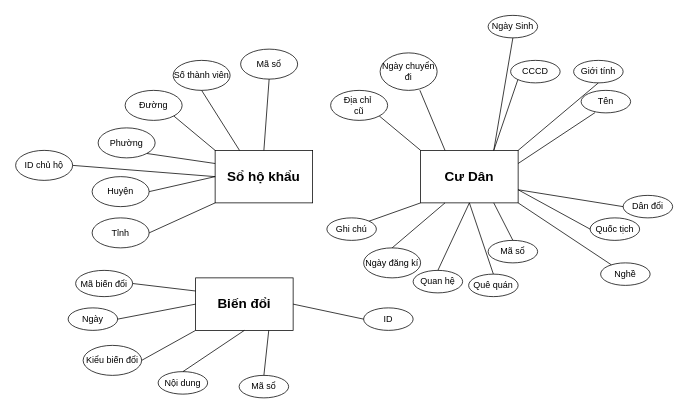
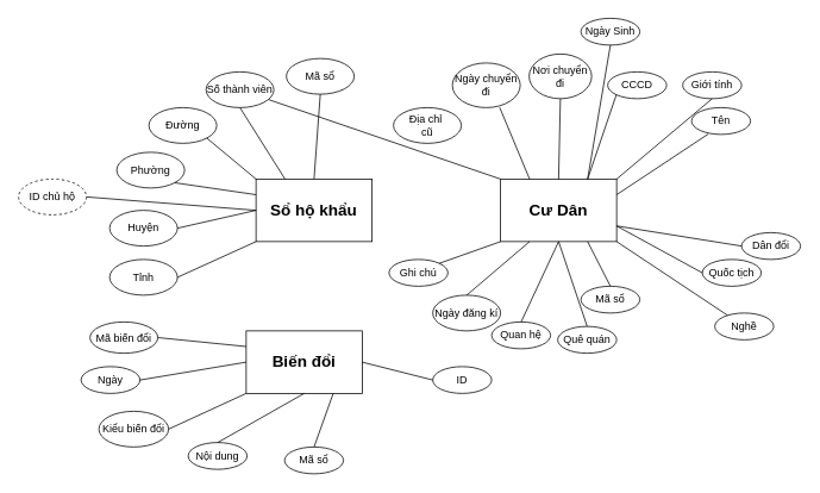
  <mxCell id="0" />
  <mxCell id="1" parent="0" />
  <mxCell id="2" value="&lt;font style=&quot;font-size: 18px;&quot;&gt;&lt;b&gt;Cư Dân&lt;/b&gt;&lt;/font&gt;" style="rounded=0;whiteSpace=wrap;html=1;" vertex="1" parent="1"><mxGeometry x="560" y="200" width="130" height="70" as="geometry" /></mxCell>
+ <mxCell id="3" value="Nơi chuyển đi" style="ellipse;whiteSpace=wrap;html=1;" vertex="1" parent="1"><mxGeometry x="592" y="60" width="70" height="50" as="geometry" /></mxCell>
  <mxCell id="4" value="CCCD" style="ellipse;whiteSpace=wrap;html=1;" vertex="1" parent="1"><mxGeometry x="680" y="80" width="66" height="30" as="geometry" /></mxCell>
  <mxCell id="5" value="Ngày chuyển đi" style="ellipse;whiteSpace=wrap;html=1;" vertex="1" parent="1"><mxGeometry x="506" y="70" width="76" height="50" as="geometry" /></mxCell>
  <mxCell id="6" value="Tên" style="ellipse;whiteSpace=wrap;html=1;" vertex="1" parent="1"><mxGeometry x="774" y="120" width="66" height="30" as="geometry" /></mxCell>
  <mxCell id="7" value="Địa chỉ&amp;nbsp;&lt;br&gt;cũ" style="ellipse;whiteSpace=wrap;html=1;" vertex="1" parent="1"><mxGeometry x="440" y="120" width="76" height="40" as="geometry" /></mxCell>
  <mxCell id="8" value="Ngày đăng kí" style="ellipse;whiteSpace=wrap;html=1;" vertex="1" parent="1"><mxGeometry x="484" y="330" width="76" height="40" as="geometry" /></mxCell>
  <mxCell id="9" value="Quê quán" style="ellipse;whiteSpace=wrap;html=1;" vertex="1" parent="1"><mxGeometry x="624" y="365" width="66" height="30" as="geometry" /></mxCell>
  <mxCell id="10" value="Quan hệ" style="ellipse;whiteSpace=wrap;html=1;" vertex="1" parent="1"><mxGeometry x="550" y="360" width="66" height="30" as="geometry" /></mxCell>
  <mxCell id="11" value="Dân đổi" style="ellipse;whiteSpace=wrap;html=1;" vertex="1" parent="1"><mxGeometry x="830" y="260" width="66" height="30" as="geometry" /></mxCell>
  <mxCell id="12" value="Giới tính" style="ellipse;whiteSpace=wrap;html=1;" vertex="1" parent="1"><mxGeometry x="764" y="80" width="66" height="30" as="geometry" /></mxCell>
  <mxCell id="13" value="Quốc tịch" style="ellipse;whiteSpace=wrap;html=1;" vertex="1" parent="1"><mxGeometry x="786" y="290" width="66" height="30" as="geometry" /></mxCell>
  <mxCell id="14" value="Ngày Sinh" style="ellipse;whiteSpace=wrap;html=1;" vertex="1" parent="1"><mxGeometry x="650" y="20" width="66" height="30" as="geometry" /></mxCell>
  <mxCell id="15" value="Ghi chú" style="ellipse;whiteSpace=wrap;html=1;" vertex="1" parent="1"><mxGeometry x="435" y="290" width="66" height="30" as="geometry" /></mxCell>
  <mxCell id="16" value="Mã biến đổi" style="ellipse;whiteSpace=wrap;html=1;" vertex="1" parent="1"><mxGeometry x="100" y="360" width="76" height="35" as="geometry" /></mxCell>
  <mxCell id="17" value="Mã sổ" style="ellipse;whiteSpace=wrap;html=1;" vertex="1" parent="1"><mxGeometry x="650" y="320" width="66" height="30" as="geometry" /></mxCell>
  <mxCell id="18" value="Nghề" style="ellipse;whiteSpace=wrap;html=1;" vertex="1" parent="1"><mxGeometry x="800" y="350" width="66" height="30" as="geometry" /></mxCell>
- <mxCell id="19" value="" style="endArrow=none;html=1;rounded=0;fontSize=18;exitX=0;exitY=0;exitDx=0;exitDy=0;entryX=1;entryY=1;entryDx=0;entryDy=0;" edge="1" parent="1" source="2" target="7"><mxGeometry width="50" height="50" relative="1" as="geometry"><mxPoint x="550" y="130" as="sourcePoint" /><mxPoint x="510" y="170" as="targetPoint" /></mxGeometry></mxCell>
+ <mxCell id="19" value="" style="endArrow=none;html=1;rounded=0;fontSize=18;exitX=0;exitY=0;exitDx=0;exitDy=0;" edge="1" parent="1" source="2" target="41"><mxGeometry width="50" height="50" relative="1" as="geometry"><mxPoint x="550" y="130" as="sourcePoint" /><mxPoint x="510" y="170" as="targetPoint" /></mxGeometry></mxCell>
+ <mxCell id="20" value="" style="endArrow=none;html=1;rounded=0;fontSize=18;exitX=0.5;exitY=0;exitDx=0;exitDy=0;entryX=0.5;entryY=1;entryDx=0;entryDy=0;" edge="1" parent="1" source="2" target="3"><mxGeometry width="50" height="50" relative="1" as="geometry"><mxPoint x="550" y="130" as="sourcePoint" /><mxPoint x="600" y="80" as="targetPoint" /></mxGeometry></mxCell>
  <mxCell id="21" value="" style="endArrow=none;html=1;rounded=0;fontSize=18;entryX=0.697;entryY=0.996;entryDx=0;entryDy=0;entryPerimeter=0;exitX=0.25;exitY=0;exitDx=0;exitDy=0;" edge="1" parent="1" source="2" target="5"><mxGeometry width="50" height="50" relative="1" as="geometry"><mxPoint x="550" y="130" as="sourcePoint" /><mxPoint x="600" y="80" as="targetPoint" /></mxGeometry></mxCell>
  <mxCell id="22" value="" style="endArrow=none;html=1;rounded=0;fontSize=18;entryX=0.5;entryY=1;entryDx=0;entryDy=0;exitX=0.75;exitY=0;exitDx=0;exitDy=0;" edge="1" parent="1" source="2" target="14"><mxGeometry width="50" height="50" relative="1" as="geometry"><mxPoint x="550" y="130" as="sourcePoint" /><mxPoint x="600" y="80" as="targetPoint" /></mxGeometry></mxCell>
  <mxCell id="23" value="" style="endArrow=none;html=1;rounded=0;fontSize=18;entryX=0;entryY=1;entryDx=0;entryDy=0;exitX=0.75;exitY=0;exitDx=0;exitDy=0;" edge="1" parent="1" source="2" target="4"><mxGeometry width="50" height="50" relative="1" as="geometry"><mxPoint x="550" y="130" as="sourcePoint" /><mxPoint x="600" y="80" as="targetPoint" /></mxGeometry></mxCell>
  <mxCell id="24" value="" style="endArrow=none;html=1;rounded=0;fontSize=18;exitX=1;exitY=0;exitDx=0;exitDy=0;entryX=0.5;entryY=1;entryDx=0;entryDy=0;" edge="1" parent="1" source="2" target="12"><mxGeometry width="50" height="50" relative="1" as="geometry"><mxPoint x="750" y="100" as="sourcePoint" /><mxPoint x="800" y="50" as="targetPoint" /></mxGeometry></mxCell>
  <mxCell id="25" value="" style="endArrow=none;html=1;rounded=0;fontSize=18;exitX=1;exitY=0.25;exitDx=0;exitDy=0;entryX=0.282;entryY=0.987;entryDx=0;entryDy=0;entryPerimeter=0;" edge="1" parent="1" source="2" target="6"><mxGeometry width="50" height="50" relative="1" as="geometry"><mxPoint x="790" y="130" as="sourcePoint" /><mxPoint x="840" y="80" as="targetPoint" /></mxGeometry></mxCell>
  <mxCell id="26" value="" style="endArrow=none;html=1;rounded=0;fontSize=18;entryX=0;entryY=1;entryDx=0;entryDy=0;exitX=1;exitY=0;exitDx=0;exitDy=0;" edge="1" parent="1" source="15" target="2"><mxGeometry width="50" height="50" relative="1" as="geometry"><mxPoint x="550" y="330" as="sourcePoint" /><mxPoint x="600" y="280" as="targetPoint" /></mxGeometry></mxCell>
  <mxCell id="27" value="" style="endArrow=none;html=1;rounded=0;fontSize=18;entryX=0.25;entryY=1;entryDx=0;entryDy=0;exitX=0.5;exitY=0;exitDx=0;exitDy=0;" edge="1" parent="1" source="8" target="2"><mxGeometry width="50" height="50" relative="1" as="geometry"><mxPoint x="550" y="330" as="sourcePoint" /><mxPoint x="600" y="280" as="targetPoint" /></mxGeometry></mxCell>
  <mxCell id="28" value="" style="endArrow=none;html=1;rounded=0;fontSize=18;entryX=0.5;entryY=1;entryDx=0;entryDy=0;exitX=0.5;exitY=0;exitDx=0;exitDy=0;" edge="1" parent="1" source="10" target="2"><mxGeometry width="50" height="50" relative="1" as="geometry"><mxPoint x="550" y="330" as="sourcePoint" /><mxPoint x="600" y="280" as="targetPoint" /></mxGeometry></mxCell>
  <mxCell id="29" value="" style="endArrow=none;html=1;rounded=0;fontSize=18;entryX=0.5;entryY=1;entryDx=0;entryDy=0;exitX=0.5;exitY=0;exitDx=0;exitDy=0;" edge="1" parent="1" source="9" target="2"><mxGeometry width="50" height="50" relative="1" as="geometry"><mxPoint x="550" y="330" as="sourcePoint" /><mxPoint x="600" y="280" as="targetPoint" /></mxGeometry></mxCell>
  <mxCell id="30" value="" style="endArrow=none;html=1;rounded=0;fontSize=18;entryX=0.75;entryY=1;entryDx=0;entryDy=0;exitX=0.5;exitY=0;exitDx=0;exitDy=0;" edge="1" parent="1" source="17" target="2"><mxGeometry width="50" height="50" relative="1" as="geometry"><mxPoint x="550" y="330" as="sourcePoint" /><mxPoint x="600" y="280" as="targetPoint" /></mxGeometry></mxCell>
  <mxCell id="31" value="" style="endArrow=none;html=1;rounded=0;fontSize=18;entryX=1;entryY=0.75;entryDx=0;entryDy=0;exitX=0;exitY=0.5;exitDx=0;exitDy=0;" edge="1" parent="1" source="13" target="2"><mxGeometry width="50" height="50" relative="1" as="geometry"><mxPoint x="550" y="330" as="sourcePoint" /><mxPoint x="600" y="280" as="targetPoint" /></mxGeometry></mxCell>
  <mxCell id="32" value="" style="endArrow=none;html=1;rounded=0;fontSize=18;entryX=1;entryY=1;entryDx=0;entryDy=0;" edge="1" parent="1" source="18" target="2"><mxGeometry width="50" height="50" relative="1" as="geometry"><mxPoint x="550" y="330" as="sourcePoint" /><mxPoint x="600" y="280" as="targetPoint" /></mxGeometry></mxCell>
  <mxCell id="33" value="" style="endArrow=none;html=1;rounded=0;fontSize=18;entryX=0;entryY=0.5;entryDx=0;entryDy=0;exitX=1;exitY=0.75;exitDx=0;exitDy=0;" edge="1" parent="1" source="2" target="11"><mxGeometry width="50" height="50" relative="1" as="geometry"><mxPoint x="550" y="330" as="sourcePoint" /><mxPoint x="600" y="280" as="targetPoint" /></mxGeometry></mxCell>
  <mxCell id="34" value="&lt;font style=&quot;font-size: 18px;&quot;&gt;&lt;b&gt;Sổ hộ khẩu&lt;/b&gt;&lt;/font&gt;" style="rounded=0;whiteSpace=wrap;html=1;" vertex="1" parent="1"><mxGeometry x="286" y="200" width="130" height="70" as="geometry" /></mxCell>
  <mxCell id="35" value="Đường" style="ellipse;whiteSpace=wrap;html=1;" vertex="1" parent="1"><mxGeometry x="166" y="120" width="76" height="40" as="geometry" /></mxCell>
  <mxCell id="36" value="" style="endArrow=none;html=1;rounded=0;fontSize=18;exitX=0;exitY=0;exitDx=0;exitDy=0;entryX=1;entryY=1;entryDx=0;entryDy=0;" edge="1" parent="1" target="35"><mxGeometry width="50" height="50" relative="1" as="geometry"><mxPoint x="286" y="200" as="sourcePoint" /><mxPoint x="236" y="170" as="targetPoint" /></mxGeometry></mxCell>
  <mxCell id="37" value="Phường" style="ellipse;whiteSpace=wrap;html=1;" vertex="1" parent="1"><mxGeometry x="130" y="170" width="76" height="40" as="geometry" /></mxCell>
  <mxCell id="38" value="" style="endArrow=none;html=1;rounded=0;fontSize=18;exitX=0;exitY=0.25;exitDx=0;exitDy=0;entryX=1;entryY=1;entryDx=0;entryDy=0;" edge="1" parent="1" target="37" source="34"><mxGeometry width="50" height="50" relative="1" as="geometry"><mxPoint x="250" y="250" as="sourcePoint" /><mxPoint x="200" y="220" as="targetPoint" /></mxGeometry></mxCell>
  <mxCell id="39" value="Huyện" style="ellipse;whiteSpace=wrap;html=1;" vertex="1" parent="1"><mxGeometry x="122" y="235" width="76" height="40" as="geometry" /></mxCell>
  <mxCell id="40" value="" style="endArrow=none;html=1;rounded=0;fontSize=18;entryX=1;entryY=0.5;entryDx=0;entryDy=0;exitX=0;exitY=0.5;exitDx=0;exitDy=0;" edge="1" parent="1" target="39" source="34"><mxGeometry width="50" height="50" relative="1" as="geometry"><mxPoint x="280" y="240" as="sourcePoint" /><mxPoint x="192" y="285" as="targetPoint" /></mxGeometry></mxCell>
  <mxCell id="41" value="Số thành viên" style="ellipse;whiteSpace=wrap;html=1;" vertex="1" parent="1"><mxGeometry x="230" y="80" width="76" height="40" as="geometry" /></mxCell>
  <mxCell id="42" value="" style="endArrow=none;html=1;rounded=0;fontSize=18;entryX=0.5;entryY=1;entryDx=0;entryDy=0;exitX=0.25;exitY=0;exitDx=0;exitDy=0;" edge="1" parent="1" target="41" source="34"><mxGeometry width="50" height="50" relative="1" as="geometry"><mxPoint x="440" y="110" as="sourcePoint" /><mxPoint x="346" y="160" as="targetPoint" /></mxGeometry></mxCell>
  <mxCell id="43" value="Mã sổ" style="ellipse;whiteSpace=wrap;html=1;" vertex="1" parent="1"><mxGeometry x="320" y="65" width="76" height="40" as="geometry" /></mxCell>
  <mxCell id="44" value="" style="endArrow=none;html=1;rounded=0;fontSize=18;entryX=0.5;entryY=1;entryDx=0;entryDy=0;exitX=0.5;exitY=0;exitDx=0;exitDy=0;" edge="1" parent="1" target="43" source="34"><mxGeometry width="50" height="50" relative="1" as="geometry"><mxPoint x="484" y="65" as="sourcePoint" /><mxPoint x="390" y="115" as="targetPoint" /></mxGeometry></mxCell>
- <mxCell id="45" value="ID chủ hộ" style="ellipse;whiteSpace=wrap;html=1;" vertex="1" parent="1"><mxGeometry x="20" y="200" width="76" height="40" as="geometry" /></mxCell>
+ <mxCell id="45" value="ID chủ hộ" style="ellipse;whiteSpace=wrap;html=1;dashed=1;" vertex="1" parent="1"><mxGeometry x="20" y="200" width="76" height="40" as="geometry" /></mxCell>
  <mxCell id="46" value="" style="endArrow=none;html=1;rounded=0;fontSize=18;entryX=1;entryY=0.5;entryDx=0;entryDy=0;exitX=0;exitY=0.5;exitDx=0;exitDy=0;" edge="1" parent="1" target="45" source="34"><mxGeometry width="50" height="50" relative="1" as="geometry"><mxPoint x="184" y="200" as="sourcePoint" /><mxPoint x="90" y="250" as="targetPoint" /></mxGeometry></mxCell>
  <mxCell id="47" value="Tỉnh" style="ellipse;whiteSpace=wrap;html=1;" vertex="1" parent="1"><mxGeometry x="122" y="290" width="76" height="40" as="geometry" /></mxCell>
  <mxCell id="48" value="" style="endArrow=none;html=1;rounded=0;fontSize=18;entryX=1;entryY=0.5;entryDx=0;entryDy=0;exitX=0;exitY=1;exitDx=0;exitDy=0;" edge="1" parent="1" target="47" source="34"><mxGeometry width="50" height="50" relative="1" as="geometry"><mxPoint x="312" y="250" as="sourcePoint" /><mxPoint x="192" y="340" as="targetPoint" /></mxGeometry></mxCell>
- <mxCell id="49" value="&lt;font style=&quot;font-size: 18px;&quot;&gt;&lt;b&gt;Biến đổi&lt;/b&gt;&lt;/font&gt;" style="rounded=0;whiteSpace=wrap;html=1;" vertex="1" parent="1"><mxGeometry x="260" y="370" width="130" height="70" as="geometry" /></mxCell>
+ <mxCell id="49" value="&lt;font style=&quot;font-size: 18px;&quot;&gt;&lt;b&gt;Biến đổi&lt;/b&gt;&lt;/font&gt;" style="rounded=0;whiteSpace=wrap;html=1;" vertex="1" parent="1"><mxGeometry x="275" y="370" width="130" height="70" as="geometry" /></mxCell>
  <mxCell id="50" value="Ngày" style="ellipse;whiteSpace=wrap;html=1;" vertex="1" parent="1"><mxGeometry x="90" y="410" width="66" height="30" as="geometry" /></mxCell>
  <mxCell id="51" value="Kiểu biến đổi" style="ellipse;whiteSpace=wrap;html=1;" vertex="1" parent="1"><mxGeometry x="110" y="460" width="78" height="40" as="geometry" /></mxCell>
  <mxCell id="52" value="Nội dung" style="ellipse;whiteSpace=wrap;html=1;" vertex="1" parent="1"><mxGeometry x="210" y="495" width="66" height="30" as="geometry" /></mxCell>
  <mxCell id="53" value="Mã sổ" style="ellipse;whiteSpace=wrap;html=1;" vertex="1" parent="1"><mxGeometry x="318" y="500" width="66" height="30" as="geometry" /></mxCell>
  <mxCell id="54" value="ID" style="ellipse;whiteSpace=wrap;html=1;" vertex="1" parent="1"><mxGeometry x="484" y="410" width="66" height="30" as="geometry" /></mxCell>
  <mxCell id="55" value="" style="endArrow=none;html=1;rounded=0;fontSize=18;exitX=1;exitY=0.5;exitDx=0;exitDy=0;entryX=0;entryY=0.25;entryDx=0;entryDy=0;" edge="1" parent="1" source="16" target="49"><mxGeometry width="50" height="50" relative="1" as="geometry"><mxPoint x="270" y="410" as="sourcePoint" /><mxPoint x="320" y="360" as="targetPoint" /></mxGeometry></mxCell>
  <mxCell id="56" value="" style="endArrow=none;html=1;rounded=0;fontSize=18;exitX=1;exitY=0.5;exitDx=0;exitDy=0;entryX=0;entryY=0.5;entryDx=0;entryDy=0;" edge="1" parent="1" source="50" target="49"><mxGeometry width="50" height="50" relative="1" as="geometry"><mxPoint x="270" y="410" as="sourcePoint" /><mxPoint x="320" y="360" as="targetPoint" /></mxGeometry></mxCell>
  <mxCell id="57" value="" style="endArrow=none;html=1;rounded=0;fontSize=18;exitX=1;exitY=0.5;exitDx=0;exitDy=0;entryX=0;entryY=1;entryDx=0;entryDy=0;" edge="1" parent="1" source="51" target="49"><mxGeometry width="50" height="50" relative="1" as="geometry"><mxPoint x="166" y="435" as="sourcePoint" /><mxPoint x="270" y="415" as="targetPoint" /></mxGeometry></mxCell>
  <mxCell id="58" value="" style="endArrow=none;html=1;rounded=0;fontSize=18;exitX=0.5;exitY=0;exitDx=0;exitDy=0;entryX=0.5;entryY=1;entryDx=0;entryDy=0;" edge="1" parent="1" source="52" target="49"><mxGeometry width="50" height="50" relative="1" as="geometry"><mxPoint x="176" y="445" as="sourcePoint" /><mxPoint x="280" y="425" as="targetPoint" /></mxGeometry></mxCell>
  <mxCell id="59" value="" style="endArrow=none;html=1;rounded=0;fontSize=18;exitX=0.5;exitY=0;exitDx=0;exitDy=0;entryX=0.75;entryY=1;entryDx=0;entryDy=0;" edge="1" parent="1" source="53" target="49"><mxGeometry width="50" height="50" relative="1" as="geometry"><mxPoint x="186" y="455" as="sourcePoint" /><mxPoint x="290" y="435" as="targetPoint" /></mxGeometry></mxCell>
  <mxCell id="60" value="" style="endArrow=none;html=1;rounded=0;fontSize=18;exitX=1;exitY=0.5;exitDx=0;exitDy=0;entryX=0;entryY=0.5;entryDx=0;entryDy=0;" edge="1" parent="1" source="49" target="54"><mxGeometry width="50" height="50" relative="1" as="geometry"><mxPoint x="196" y="465" as="sourcePoint" /><mxPoint x="300" y="445" as="targetPoint" /></mxGeometry></mxCell>
